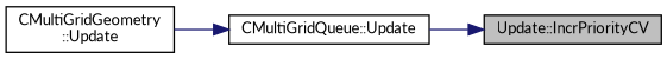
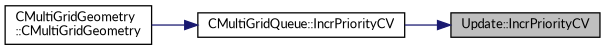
  digraph {
    fontname=Lato
    rankdir=RL
    node [color=black fillcolor=white fontname=Lato fontsize=10 shape=record style=filled]
    edge [color=midnightblue dir=back fontname=Lato fontsize=10 labelfontname=Helvetica labelfontsize=10 style=solid]
    n1 [fillcolor=grey75 fontcolor=black height=0.2 label="Update::IncrPriorityCV" width=0.4]
-   n2 [height=0.2 label="CMultiGridQueue::Update" width=0.4]
-   n3 [height=0.2 label="CMultiGridGeometry\l::Update" width=0.4]
+   n2 [height=0.2 label="CMultiGridQueue::IncrPriorityCV" width=0.4]
+   n3 [height=0.2 label="CMultiGridGeometry\l::CMultiGridGeometry" width=0.4]
    n1 -> n2
    n2 -> n3
  }
